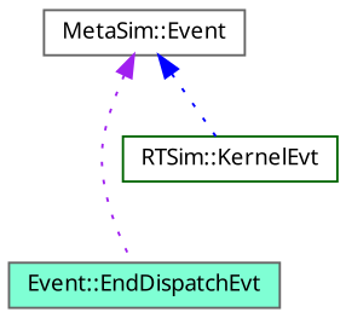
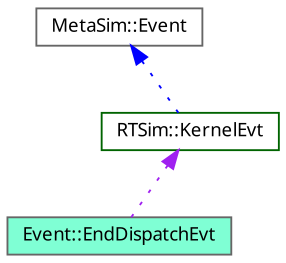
  digraph {
    fontname="Noto Sans"
    node [color=gray40 fillcolor=white fontname="Noto Sans" fontsize=10 shape=record style=filled]
    edge [dir=back fontname="Noto Sans" fontsize=10 labelfontname=Helvetica labelfontsize=10 style=dotted]
    n1 [fillcolor=aquamarine fontcolor=black height=0.2 label="Event::EndDispatchEvt" width=0.4]
    n2 [color=darkgreen height=0.2 label="RTSim::KernelEvt" width=0.4]
    n3 [height=0.2 label="MetaSim::Event" width=0.4]
-   n3 -> n1 [color=purple]
+   n2 -> n1 [color=purple]
    n3 -> n2 [color=blue]
  }
